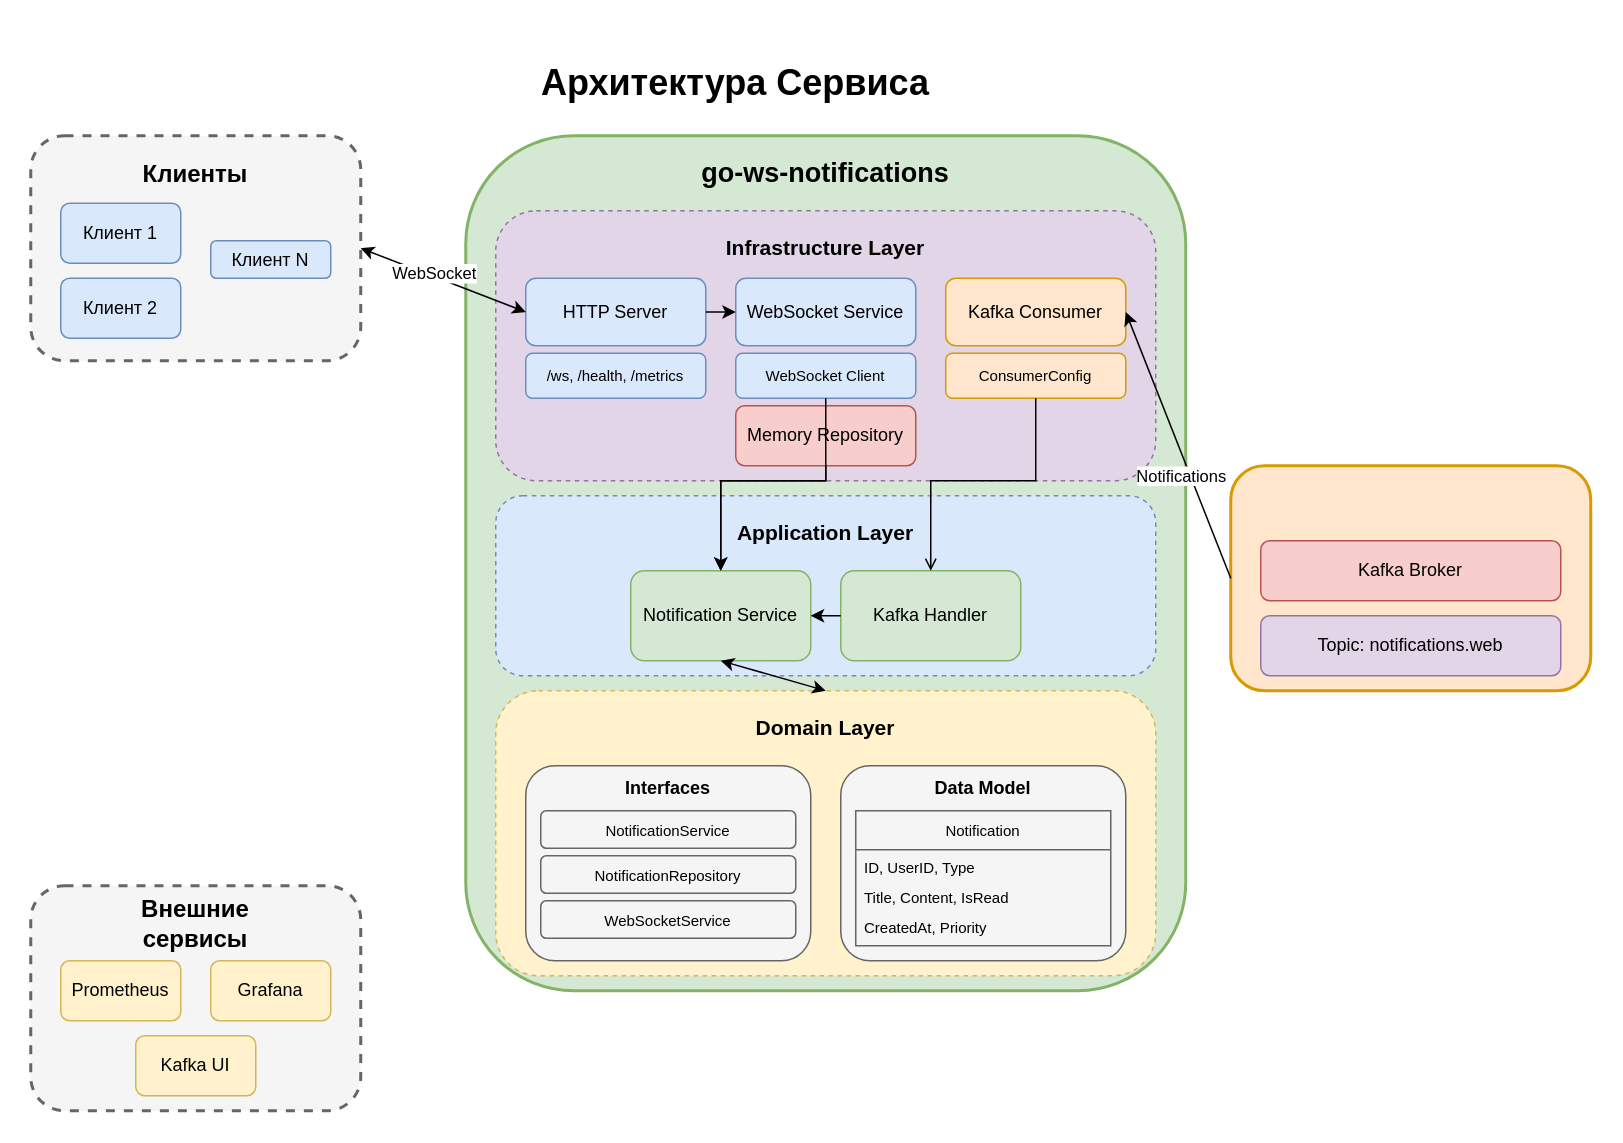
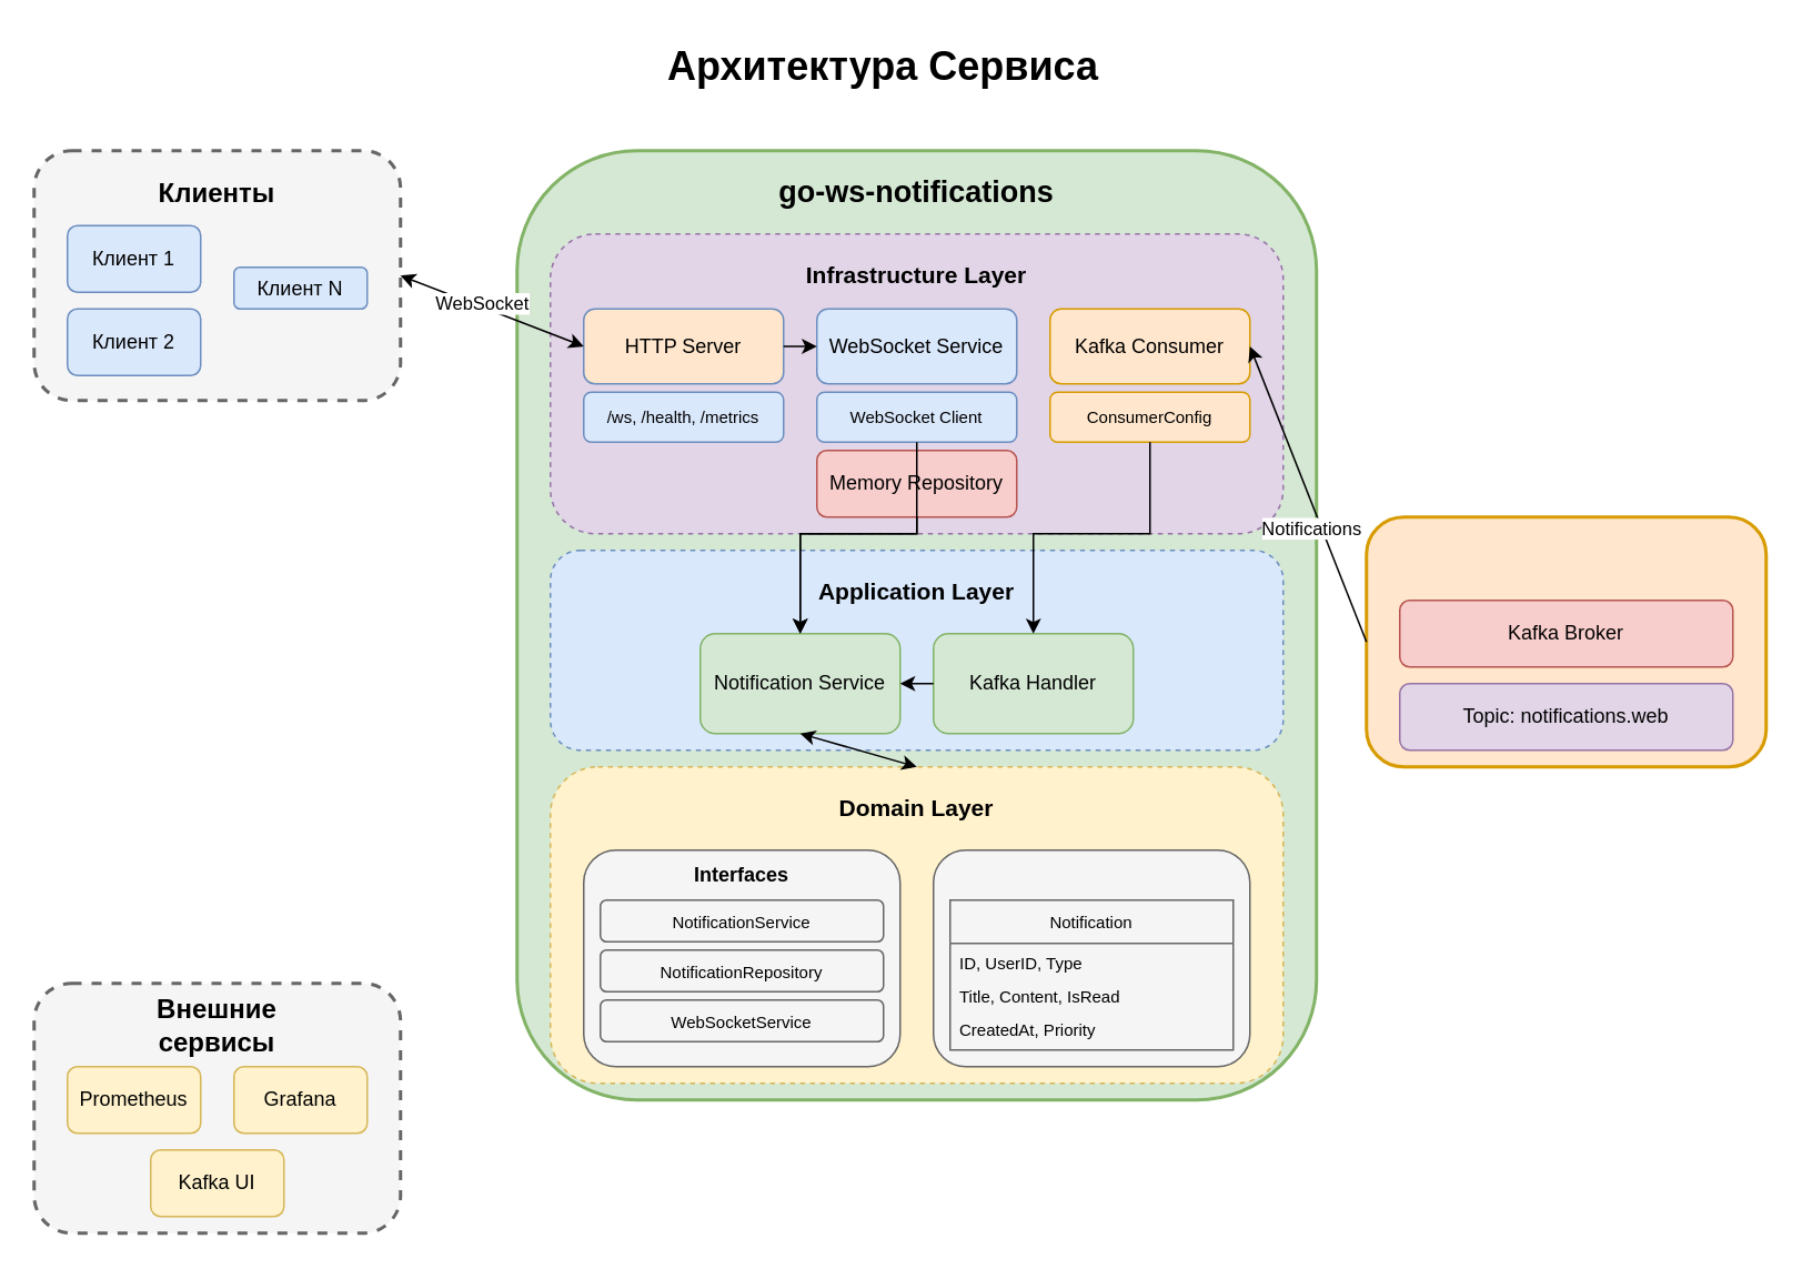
  <mxCell id="0" />
  <mxCell id="1" parent="0" />
- <mxCell id="2" value="Архитектура Сервиса" style="text;html=1;strokeColor=none;fillColor=none;align=center;verticalAlign=middle;whiteSpace=wrap;rounded=0;fontSize=24;fontStyle=1" parent="1" vertex="1"><mxGeometry x="190" y="35" width="600" height="40" as="geometry" /></mxCell>
+ <mxCell id="2" value="Архитектура Сервиса" style="text;html=1;strokeColor=none;fillColor=none;align=center;verticalAlign=middle;whiteSpace=wrap;rounded=0;fontSize=24;fontStyle=1" parent="1" vertex="1"><mxGeometry x="230" y="20" width="600" height="40" as="geometry" /></mxCell>
  <mxCell id="3" value="" style="rounded=1;whiteSpace=wrap;html=1;fillColor=#f5f5f5;strokeColor=#666666;dashed=1;strokeWidth=2;" parent="1" vertex="1"><mxGeometry x="20" y="90" width="220" height="150" as="geometry" /></mxCell>
  <mxCell id="4" value="Клиенты" style="text;html=1;strokeColor=none;fillColor=none;align=center;verticalAlign=middle;whiteSpace=wrap;rounded=0;fontSize=16;fontStyle=1" parent="1" vertex="1"><mxGeometry x="70" y="100" width="120" height="30" as="geometry" /></mxCell>
  <mxCell id="5" value="Клиент 1" style="rounded=1;whiteSpace=wrap;html=1;fillColor=#dae8fc;strokeColor=#6c8ebf;" parent="1" vertex="1"><mxGeometry x="40" y="135" width="80" height="40" as="geometry" /></mxCell>
  <mxCell id="6" value="Клиент 2" style="rounded=1;whiteSpace=wrap;html=1;fillColor=#dae8fc;strokeColor=#6c8ebf;" parent="1" vertex="1"><mxGeometry x="40" y="185" width="80" height="40" as="geometry" /></mxCell>
  <mxCell id="7" value="Клиент N" style="rounded=1;whiteSpace=wrap;html=1;fillColor=#dae8fc;strokeColor=#6c8ebf;" parent="1" vertex="1"><mxGeometry x="140" y="160" width="80" height="25" as="geometry" /></mxCell>
  <mxCell id="8" value="" style="rounded=1;whiteSpace=wrap;html=1;fillColor=#f5f5f5;strokeColor=#666666;dashed=1;strokeWidth=2;" parent="1" vertex="1"><mxGeometry x="20" y="590" width="220" height="150" as="geometry" /></mxCell>
  <mxCell id="9" value="Внешние сервисы" style="text;html=1;strokeColor=none;fillColor=none;align=center;verticalAlign=middle;whiteSpace=wrap;rounded=0;fontSize=16;fontStyle=1" parent="1" vertex="1"><mxGeometry x="70" y="600" width="120" height="30" as="geometry" /></mxCell>
  <mxCell id="10" value="Prometheus" style="rounded=1;whiteSpace=wrap;html=1;fillColor=#fff2cc;strokeColor=#d6b656;" parent="1" vertex="1"><mxGeometry x="40" y="640" width="80" height="40" as="geometry" /></mxCell>
  <mxCell id="11" value="Grafana" style="rounded=1;whiteSpace=wrap;html=1;fillColor=#fff2cc;strokeColor=#d6b656;" parent="1" vertex="1"><mxGeometry x="140" y="640" width="80" height="40" as="geometry" /></mxCell>
  <mxCell id="12" value="Kafka UI" style="rounded=1;whiteSpace=wrap;html=1;fillColor=#fff2cc;strokeColor=#d6b656;" parent="1" vertex="1"><mxGeometry x="90" y="690" width="80" height="40" as="geometry" /></mxCell>
  <mxCell id="13" value="" style="rounded=1;whiteSpace=wrap;html=1;fillColor=#ffe6cc;strokeColor=#d79b00;strokeWidth=2;" parent="1" vertex="1"><mxGeometry x="820" y="310" width="240" height="150" as="geometry" /></mxCell>
  <mxCell id="14" value="Kafka Broker" style="rounded=1;whiteSpace=wrap;html=1;fillColor=#f8cecc;strokeColor=#b85450;" parent="1" vertex="1"><mxGeometry x="840" y="360" width="200" height="40" as="geometry" /></mxCell>
  <mxCell id="15" value="Topic: notifications.web" style="rounded=1;whiteSpace=wrap;html=1;fillColor=#e1d5e7;strokeColor=#9673a6;" parent="1" vertex="1"><mxGeometry x="840" y="410" width="200" height="40" as="geometry" /></mxCell>
  <mxCell id="16" value="" style="rounded=1;whiteSpace=wrap;html=1;fillColor=#d5e8d4;strokeColor=#82b366;strokeWidth=2;" parent="1" vertex="1"><mxGeometry x="310" y="90" width="480" height="570" as="geometry" /></mxCell>
  <mxCell id="17" value="go-ws-notifications" style="text;html=1;strokeColor=none;fillColor=none;align=center;verticalAlign=middle;whiteSpace=wrap;rounded=0;fontSize=18;fontStyle=1" parent="1" vertex="1"><mxGeometry x="460" y="100" width="180" height="30" as="geometry" /></mxCell>
  <mxCell id="18" value="" style="rounded=1;whiteSpace=wrap;html=1;fillColor=#e1d5e7;strokeColor=#9673a6;dashed=1;" parent="1" vertex="1"><mxGeometry x="330" y="140" width="440" height="180" as="geometry" /></mxCell>
  <mxCell id="19" value="Infrastructure Layer" style="text;html=1;strokeColor=none;fillColor=none;align=center;verticalAlign=middle;whiteSpace=wrap;rounded=0;fontSize=14;fontStyle=1" parent="1" vertex="1"><mxGeometry x="430" y="150" width="240" height="30" as="geometry" /></mxCell>
- <mxCell id="20" value="HTTP Server" style="rounded=1;whiteSpace=wrap;html=1;fillColor=#dae8fc;strokeColor=#6c8ebf;" parent="1" vertex="1"><mxGeometry x="350" y="185" width="120" height="45" as="geometry" /></mxCell>
+ <mxCell id="20" value="HTTP Server" style="rounded=1;whiteSpace=wrap;html=1;fillColor=#ffe6cc;strokeColor=#6c8ebf;" parent="1" vertex="1"><mxGeometry x="350" y="185" width="120" height="45" as="geometry" /></mxCell>
  <mxCell id="21" value="/ws, /health, /metrics" style="rounded=1;whiteSpace=wrap;html=1;fillColor=#dae8fc;strokeColor=#6c8ebf;fontSize=10;" parent="1" vertex="1"><mxGeometry x="350" y="235" width="120" height="30" as="geometry" /></mxCell>
  <mxCell id="22" value="Kafka Consumer" style="rounded=1;whiteSpace=wrap;html=1;fillColor=#ffe6cc;strokeColor=#d79b00;" parent="1" vertex="1"><mxGeometry x="630" y="185" width="120" height="45" as="geometry" /></mxCell>
  <mxCell id="23" value="ConsumerConfig" style="rounded=1;whiteSpace=wrap;html=1;fillColor=#ffe6cc;strokeColor=#d79b00;fontSize=10;" parent="1" vertex="1"><mxGeometry x="630" y="235" width="120" height="30" as="geometry" /></mxCell>
  <mxCell id="24" value="WebSocket Service" style="rounded=1;whiteSpace=wrap;html=1;fillColor=#dae8fc;strokeColor=#6c8ebf;" parent="1" vertex="1"><mxGeometry x="490" y="185" width="120" height="45" as="geometry" /></mxCell>
  <mxCell id="25" value="WebSocket Client" style="rounded=1;whiteSpace=wrap;html=1;fillColor=#dae8fc;strokeColor=#6c8ebf;fontSize=10;" parent="1" vertex="1"><mxGeometry x="490" y="235" width="120" height="30" as="geometry" /></mxCell>
  <mxCell id="26" value="Memory Repository" style="rounded=1;whiteSpace=wrap;html=1;fillColor=#f8cecc;strokeColor=#b85450;" parent="1" vertex="1"><mxGeometry x="490" y="270" width="120" height="40" as="geometry" /></mxCell>
  <mxCell id="27" value="" style="rounded=1;whiteSpace=wrap;html=1;fillColor=#dae8fc;strokeColor=#6c8ebf;dashed=1;" parent="1" vertex="1"><mxGeometry x="330" y="330" width="440" height="120" as="geometry" /></mxCell>
  <mxCell id="28" value="Application Layer" style="text;html=1;strokeColor=none;fillColor=none;align=center;verticalAlign=middle;whiteSpace=wrap;rounded=0;fontSize=14;fontStyle=1" parent="1" vertex="1"><mxGeometry x="430" y="340" width="240" height="30" as="geometry" /></mxCell>
  <mxCell id="29" value="Notification Service" style="rounded=1;whiteSpace=wrap;html=1;fillColor=#d5e8d4;strokeColor=#82b366;" parent="1" vertex="1"><mxGeometry x="420" y="380" width="120" height="60" as="geometry" /></mxCell>
  <mxCell id="30" value="Kafka Handler" style="rounded=1;whiteSpace=wrap;html=1;fillColor=#d5e8d4;strokeColor=#82b366;" parent="1" vertex="1"><mxGeometry x="560" y="380" width="120" height="60" as="geometry" /></mxCell>
  <mxCell id="31" value="" style="rounded=1;whiteSpace=wrap;html=1;fillColor=#fff2cc;strokeColor=#d6b656;dashed=1;" parent="1" vertex="1"><mxGeometry x="330" y="460" width="440" height="190" as="geometry" /></mxCell>
  <mxCell id="32" value="Domain Layer" style="text;html=1;strokeColor=none;fillColor=none;align=center;verticalAlign=middle;whiteSpace=wrap;rounded=0;fontSize=14;fontStyle=1" parent="1" vertex="1"><mxGeometry x="430" y="470" width="240" height="30" as="geometry" /></mxCell>
  <mxCell id="33" value="" style="rounded=1;whiteSpace=wrap;html=1;fillColor=#f5f5f5;strokeColor=#666666;" parent="1" vertex="1"><mxGeometry x="350" y="510" width="190" height="130" as="geometry" /></mxCell>
  <mxCell id="34" value="Interfaces" style="text;html=1;strokeColor=none;fillColor=none;align=center;verticalAlign=middle;whiteSpace=wrap;rounded=0;fontSize=12;fontStyle=1" parent="1" vertex="1"><mxGeometry x="385" y="515" width="120" height="20" as="geometry" /></mxCell>
  <mxCell id="35" value="NotificationService" style="rounded=1;whiteSpace=wrap;html=1;fillColor=#f5f5f5;strokeColor=#666666;fontSize=10;" parent="1" vertex="1"><mxGeometry x="360" y="540" width="170" height="25" as="geometry" /></mxCell>
  <mxCell id="36" value="NotificationRepository" style="rounded=1;whiteSpace=wrap;html=1;fillColor=#f5f5f5;strokeColor=#666666;fontSize=10;" parent="1" vertex="1"><mxGeometry x="360" y="570" width="170" height="25" as="geometry" /></mxCell>
  <mxCell id="37" value="WebSocketService" style="rounded=1;whiteSpace=wrap;html=1;fillColor=#f5f5f5;strokeColor=#666666;fontSize=10;" parent="1" vertex="1"><mxGeometry x="360" y="600" width="170" height="25" as="geometry" /></mxCell>
  <mxCell id="38" value="" style="rounded=1;whiteSpace=wrap;html=1;fillColor=#f5f5f5;strokeColor=#666666;" parent="1" vertex="1"><mxGeometry x="560" y="510" width="190" height="130" as="geometry" /></mxCell>
- <mxCell id="39" value="Data Model" style="text;html=1;strokeColor=none;fillColor=none;align=center;verticalAlign=middle;whiteSpace=wrap;rounded=0;fontSize=12;fontStyle=1" parent="1" vertex="1"><mxGeometry x="595" y="515" width="120" height="20" as="geometry" /></mxCell>
  <mxCell id="40" value="Notification" style="swimlane;fontStyle=0;childLayout=stackLayout;horizontal=1;startSize=26;horizontalStack=0;resizeParent=1;resizeParentMax=0;resizeLast=0;collapsible=1;marginBottom=0;align=center;fontSize=10;fillColor=#f5f5f5;strokeColor=#666666;" parent="1" vertex="1"><mxGeometry x="570" y="540" width="170" height="90" as="geometry" /></mxCell>
  <mxCell id="41" value="ID, UserID, Type" style="text;strokeColor=none;fillColor=none;align=left;verticalAlign=top;spacingLeft=4;spacingRight=4;overflow=hidden;rotatable=0;points=[[0,0.5],[1,0.5]];portConstraint=eastwest;whiteSpace=wrap;html=1;fontSize=10;" parent="40" vertex="1"><mxGeometry y="26" width="170" height="20" as="geometry" /></mxCell>
  <mxCell id="42" value="Title, Content, IsRead" style="text;strokeColor=none;fillColor=none;align=left;verticalAlign=top;spacingLeft=4;spacingRight=4;overflow=hidden;rotatable=0;points=[[0,0.5],[1,0.5]];portConstraint=eastwest;whiteSpace=wrap;html=1;fontSize=10;" parent="40" vertex="1"><mxGeometry y="46" width="170" height="20" as="geometry" /></mxCell>
  <mxCell id="43" value="CreatedAt, Priority" style="text;strokeColor=none;fillColor=none;align=left;verticalAlign=top;spacingLeft=4;spacingRight=4;overflow=hidden;rotatable=0;points=[[0,0.5],[1,0.5]];portConstraint=eastwest;whiteSpace=wrap;html=1;fontSize=10;" parent="40" vertex="1"><mxGeometry y="66" width="170" height="24" as="geometry" /></mxCell>
  <mxCell id="44" value="" style="endArrow=classic;startArrow=classic;html=1;rounded=0;exitX=1;exitY=0.5;exitDx=0;exitDy=0;entryX=0;entryY=0.5;entryDx=0;entryDy=0;" parent="1" source="3" target="20" edge="1"><mxGeometry width="50" height="50" relative="1" as="geometry"><mxPoint x="260" y="164.76" as="sourcePoint" /><mxPoint x="320" y="164.76" as="targetPoint" /></mxGeometry></mxCell>
  <mxCell id="45" value="WebSocket" style="edgeLabel;html=1;align=center;verticalAlign=middle;resizable=0;points=[];" parent="44" vertex="1" connectable="0"><mxGeometry x="-0.222" y="1" relative="1" as="geometry"><mxPoint x="5" y="1" as="offset" /></mxGeometry></mxCell>
  <mxCell id="46" value="" style="endArrow=classic;html=1;rounded=0;exitX=0;exitY=0.5;exitDx=0;exitDy=0;entryX=1;entryY=0.5;entryDx=0;entryDy=0;" parent="1" source="13" target="22" edge="1"><mxGeometry width="50" height="50" relative="1" as="geometry"><mxPoint x="800" y="380" as="sourcePoint" /><mxPoint x="700" y="300" as="targetPoint" /></mxGeometry></mxCell>
  <mxCell id="47" value="Notifications" style="edgeLabel;html=1;align=center;verticalAlign=middle;resizable=0;points=[];" parent="46" vertex="1" connectable="0"><mxGeometry x="-0.301" y="-1" relative="1" as="geometry"><mxPoint x="-10" y="-6" as="offset" /></mxGeometry></mxCell>
  <mxCell id="48" value="" style="endArrow=classic;html=1;rounded=0;exitX=1;exitY=0.5;exitDx=0;exitDy=0;entryX=0;entryY=0.5;entryDx=0;entryDy=0;" parent="1" source="20" target="24" edge="1"><mxGeometry width="50" height="50" relative="1" as="geometry"><mxPoint x="470" y="210" as="sourcePoint" /><mxPoint x="490" y="210" as="targetPoint" /></mxGeometry></mxCell>
  <mxCell id="49" value="" style="endArrow=classic;html=1;rounded=0;exitX=0.5;exitY=1;exitDx=0;exitDy=0;entryX=0.5;entryY=0;entryDx=0;entryDy=0;" parent="1" source="25" target="29" edge="1"><mxGeometry width="50" height="50" relative="1" as="geometry"><mxPoint x="550" y="280" as="sourcePoint" /><mxPoint x="480" y="380" as="targetPoint" /><Array as="points"><mxPoint x="550" y="320" /><mxPoint x="480" y="320" /></Array></mxGeometry></mxCell>
- <mxCell id="50" value="" style="endArrow=open;html=1;rounded=0;exitX=0.5;exitY=1;exitDx=0;exitDy=0;entryX=0.5;entryY=0;entryDx=0;entryDy=0;" parent="1" source="23" target="30" edge="1"><mxGeometry width="50" height="50" relative="1" as="geometry"><mxPoint x="690" y="290" as="sourcePoint" /><mxPoint x="620" y="380" as="targetPoint" /><Array as="points"><mxPoint x="690" y="320" /><mxPoint x="620" y="320" /></Array></mxGeometry></mxCell>
+ <mxCell id="50" value="" style="endArrow=classic;html=1;rounded=0;exitX=0.5;exitY=1;exitDx=0;exitDy=0;entryX=0.5;entryY=0;entryDx=0;entryDy=0;" parent="1" source="23" target="30" edge="1"><mxGeometry width="50" height="50" relative="1" as="geometry"><mxPoint x="690" y="290" as="sourcePoint" /><mxPoint x="620" y="380" as="targetPoint" /><Array as="points"><mxPoint x="690" y="320" /><mxPoint x="620" y="320" /></Array></mxGeometry></mxCell>
  <mxCell id="51" value="" style="endArrow=classic;html=1;rounded=0;exitX=0;exitY=0.5;exitDx=0;exitDy=0;entryX=1;entryY=0.5;entryDx=0;entryDy=0;" parent="1" source="30" target="29" edge="1"><mxGeometry width="50" height="50" relative="1" as="geometry"><mxPoint x="560" y="410" as="sourcePoint" /><mxPoint x="540" y="410" as="targetPoint" /></mxGeometry></mxCell>
  <mxCell id="52" value="" style="endArrow=classic;html=1;rounded=0;exitX=0.5;exitY=1;exitDx=0;exitDy=0;entryX=0.5;entryY=0;entryDx=0;entryDy=0;" parent="1" source="26" target="29" edge="1"><mxGeometry width="50" height="50" relative="1" as="geometry"><mxPoint x="550" y="310" as="sourcePoint" /><mxPoint x="480" y="380" as="targetPoint" /><Array as="points"><mxPoint x="550" y="320" /><mxPoint x="480" y="320" /></Array></mxGeometry></mxCell>
  <mxCell id="53" value="" style="endArrow=classic;startArrow=classic;html=1;rounded=0;exitX=0.5;exitY=1;exitDx=0;exitDy=0;entryX=0.5;entryY=0;entryDx=0;entryDy=0;" parent="1" source="29" target="31" edge="1"><mxGeometry width="50" height="50" relative="1" as="geometry"><mxPoint x="480" y="440" as="sourcePoint" /><mxPoint x="550" y="480" as="targetPoint" /></mxGeometry></mxCell>
